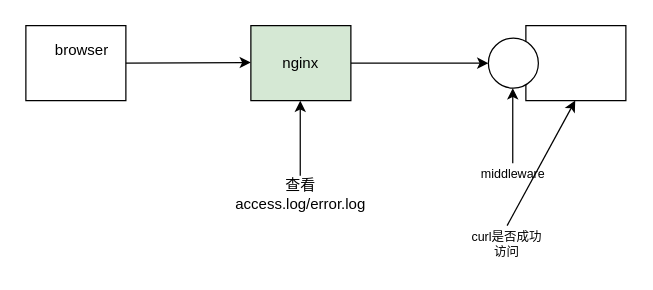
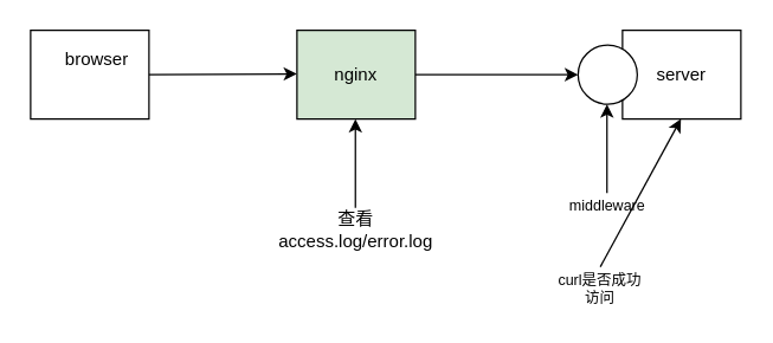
  <mxCell id="0" />
  <mxCell id="1" parent="0" />
  <mxCell id="2" value="" style="rounded=0;whiteSpace=wrap;html=1;" vertex="1" parent="1"><mxGeometry x="20" y="20" width="80" height="60" as="geometry" /></mxCell>
  <mxCell id="3" value="browser" style="text;html=1;strokeColor=none;fillColor=none;align=center;verticalAlign=middle;whiteSpace=wrap;rounded=0;" vertex="1" parent="1"><mxGeometry x="35" y="25" width="60" height="30" as="geometry" /></mxCell>
  <mxCell id="4" value="" style="endArrow=classic;html=1;rounded=0;exitX=1;exitY=0.5;exitDx=0;exitDy=0;" edge="1" parent="1" source="2"><mxGeometry width="50" height="50" relative="1" as="geometry"><mxPoint x="140" y="49.5" as="sourcePoint" /><mxPoint x="200" y="49.5" as="targetPoint" /></mxGeometry></mxCell>
  <mxCell id="5" value="" style="endArrow=classic;html=1;rounded=0;exitX=1;exitY=0.5;exitDx=0;exitDy=0;" edge="1" parent="1" source="6"><mxGeometry width="50" height="50" relative="1" as="geometry"><mxPoint x="310" y="49.5" as="sourcePoint" /><mxPoint x="390" y="50" as="targetPoint" /></mxGeometry></mxCell>
  <mxCell id="6" value="nginx" style="rounded=0;whiteSpace=wrap;html=1;fillColor=#d5e8d4;" vertex="1" parent="1"><mxGeometry x="200" y="20" width="80" height="60" as="geometry" /></mxCell>
  <mxCell id="7" value="" style="rounded=0;whiteSpace=wrap;html=1;" vertex="1" parent="1"><mxGeometry x="420" y="20" width="80" height="60" as="geometry" /></mxCell>
+ <mxCell id="8" value="server" style="text;html=1;strokeColor=none;fillColor=none;align=center;verticalAlign=middle;whiteSpace=wrap;rounded=0;" vertex="1" parent="1"><mxGeometry x="430" y="35" width="60" height="30" as="geometry" /></mxCell>
  <mxCell id="9" value="" style="ellipse;whiteSpace=wrap;html=1;aspect=fixed;" vertex="1" parent="1"><mxGeometry x="390" y="30" width="40" height="40" as="geometry" /></mxCell>
  <mxCell id="10" value="" style="endArrow=classic;html=1;rounded=0;" edge="1" parent="1"><mxGeometry width="50" height="50" relative="1" as="geometry"><mxPoint x="239.5" y="140" as="sourcePoint" /><mxPoint x="239.5" y="80" as="targetPoint" /></mxGeometry></mxCell>
  <mxCell id="11" value="查看access.log/error.log" style="text;html=1;strokeColor=none;fillColor=none;align=center;verticalAlign=middle;whiteSpace=wrap;rounded=0;" vertex="1" parent="1"><mxGeometry x="210" y="140" width="60" height="30" as="geometry" /></mxCell>
  <mxCell id="12" value="&lt;font style=&quot;font-size: 10px&quot;&gt;middleware&lt;/font&gt;" style="text;html=1;strokeColor=none;fillColor=none;align=center;verticalAlign=middle;whiteSpace=wrap;rounded=0;" vertex="1" parent="1"><mxGeometry x="400" y="130" width="20" height="15" as="geometry" /></mxCell>
  <mxCell id="13" value="" style="endArrow=classic;html=1;rounded=0;" edge="1" parent="1"><mxGeometry width="50" height="50" relative="1" as="geometry"><mxPoint x="409.5" y="130" as="sourcePoint" /><mxPoint x="409.5" y="70" as="targetPoint" /></mxGeometry></mxCell>
  <mxCell id="14" value="curl是否成功访问" style="text;html=1;strokeColor=none;fillColor=none;align=center;verticalAlign=middle;whiteSpace=wrap;rounded=0;fontSize=10;" vertex="1" parent="1"><mxGeometry x="375" y="180" width="60" height="30" as="geometry" /></mxCell>
  <mxCell id="15" value="" style="endArrow=classic;html=1;rounded=0;exitX=0.5;exitY=0;exitDx=0;exitDy=0;" edge="1" parent="1" source="14"><mxGeometry width="50" height="50" relative="1" as="geometry"><mxPoint x="459.5" y="140" as="sourcePoint" /><mxPoint x="459.5" y="80" as="targetPoint" /></mxGeometry></mxCell>
